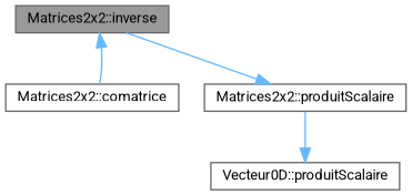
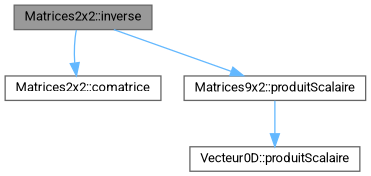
  digraph {
    fontname=Roboto
    rankdir=TB
    node [color=grey40 fillcolor=white fontname=Roboto fontsize=10 shape=box style=filled]
    edge [color=steelblue1 fontname=Roboto fontsize=10 labelfontname=Helvetica labelfontsize=10 style=solid]
    n1 [color=gray40 fillcolor=grey60 fontcolor=black height=0.2 label="Matrices2x2::inverse" width=0.4]
    n2 [height=0.2 label="Matrices2x2::comatrice" width=0.4]
-   n3 [height=0.2 label="Matrices2x2::produitScalaire" width=0.4]
+   n3 [height=0.2 label="Matrices9x2::produitScalaire" width=0.4]
    n4 [height=0.2 label="Vecteur0D::produitScalaire" width=0.4]
-   n2 -> n1
+   n1 -> n2
    n1 -> n3
    n3 -> n4
  }
